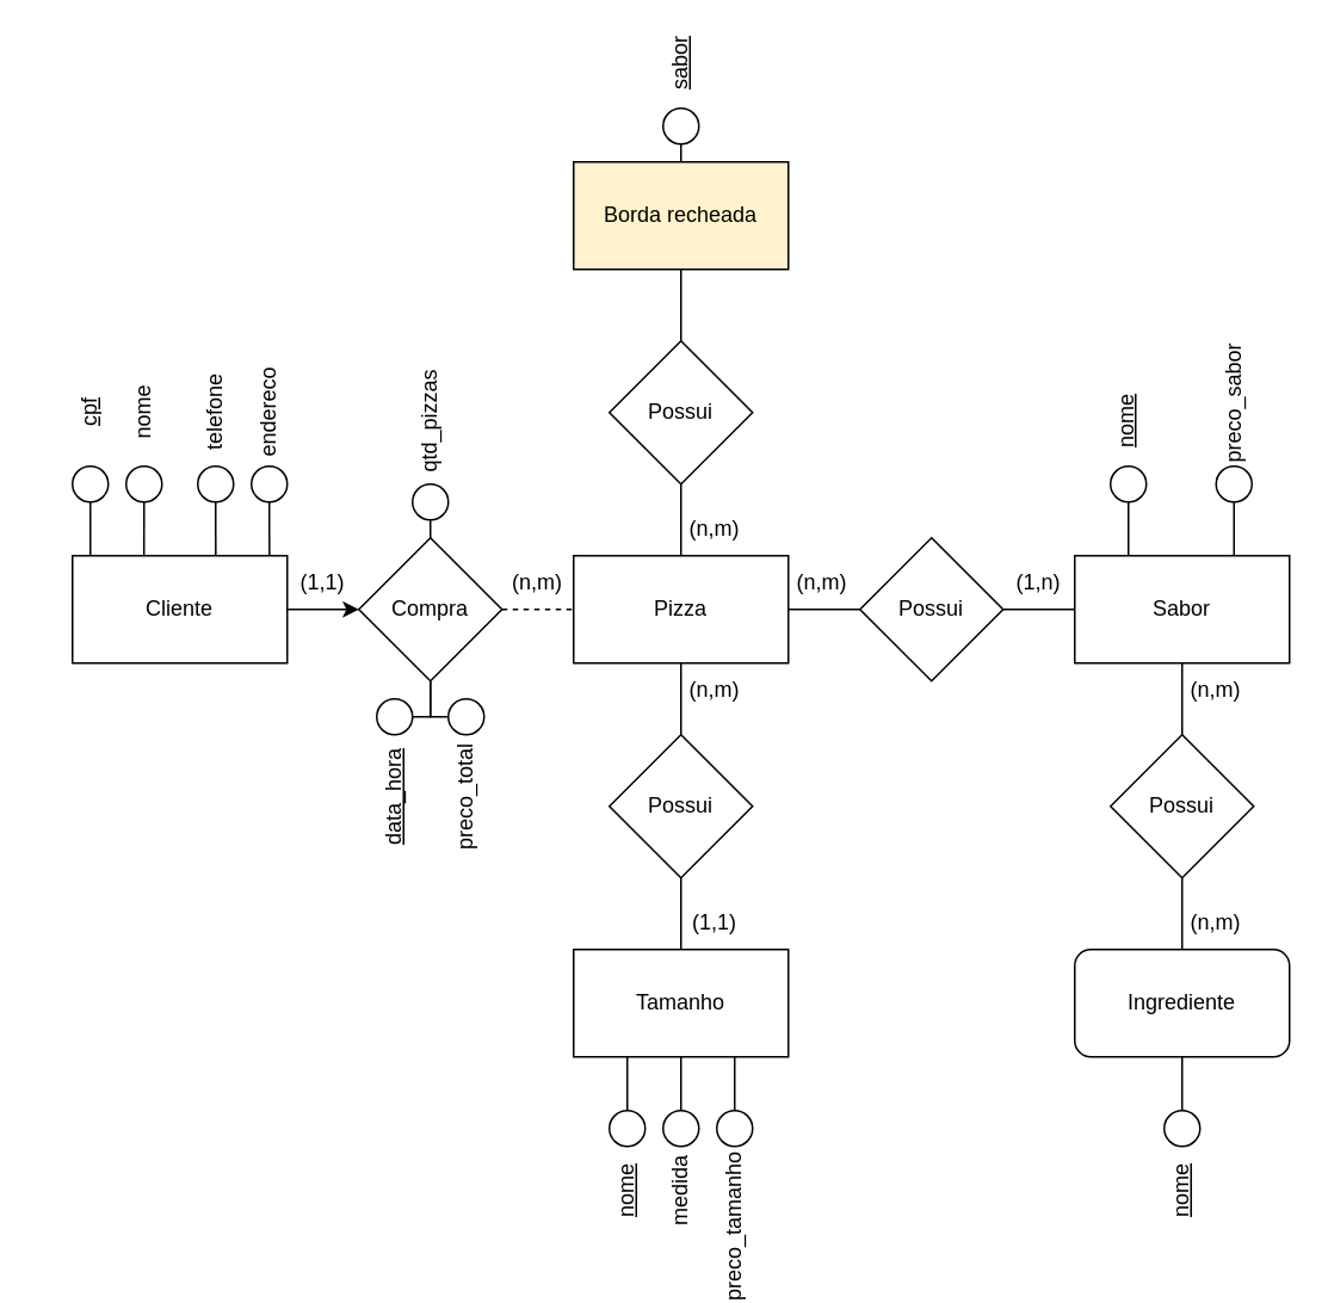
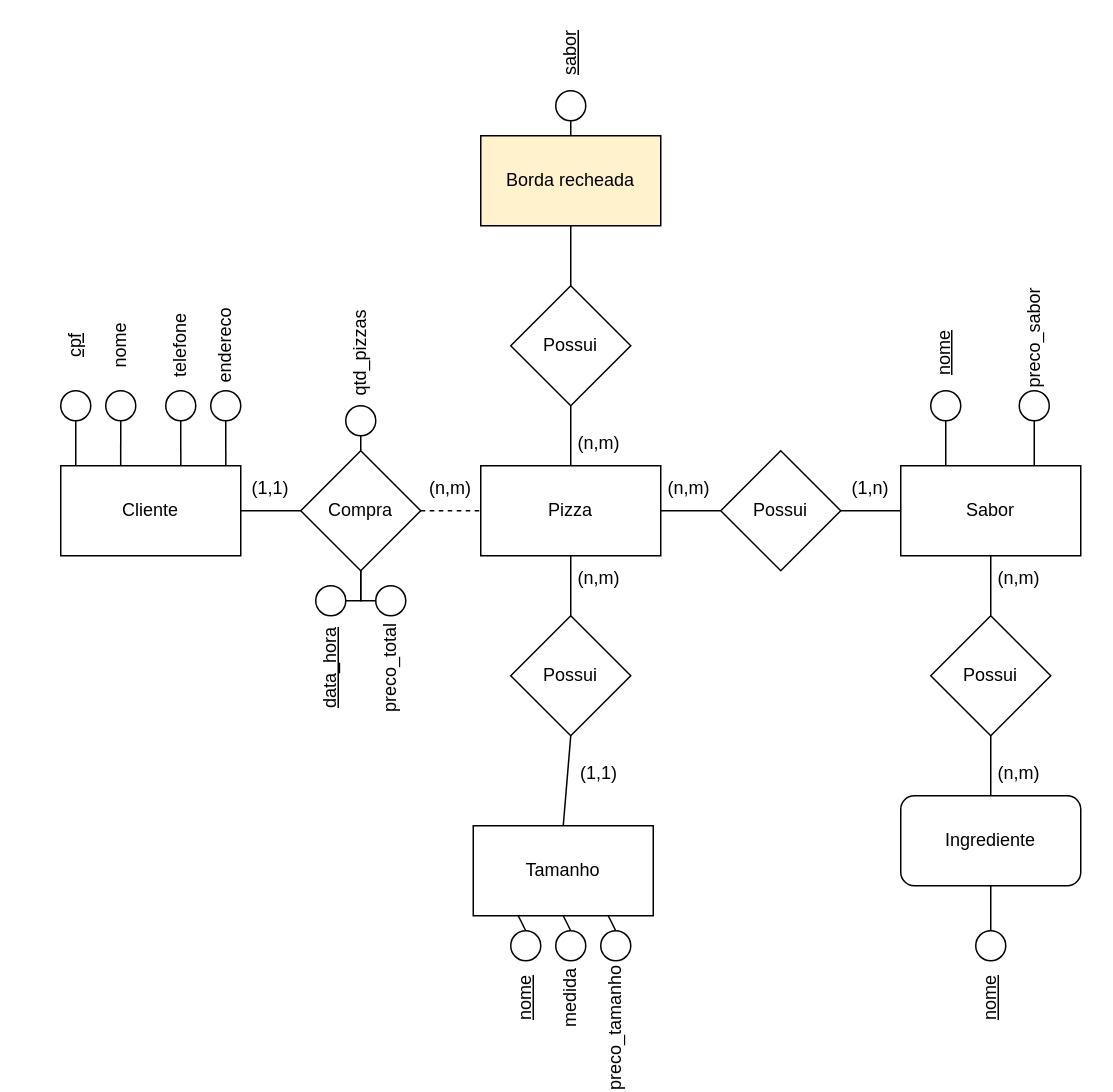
  <mxCell id="0" />
  <mxCell id="1" parent="0" />
  <mxCell id="2" value="Pizza" style="rounded=0;whiteSpace=wrap;html=1;" parent="1" vertex="1"><mxGeometry x="320" y="310" width="120" height="60" as="geometry" /></mxCell>
  <mxCell id="3" value="Possui" style="rhombus;whiteSpace=wrap;html=1;" parent="1" vertex="1"><mxGeometry x="480" y="300" width="80" height="80" as="geometry" /></mxCell>
  <mxCell id="4" value="Sabor" style="rounded=0;whiteSpace=wrap;html=1;" parent="1" vertex="1"><mxGeometry x="600" y="310" width="120" height="60" as="geometry" /></mxCell>
  <mxCell id="5" value="" style="endArrow=none;html=1;rounded=0;exitX=1;exitY=0.5;exitDx=0;exitDy=0;entryX=0;entryY=0.5;entryDx=0;entryDy=0;" parent="1" source="2" target="3" edge="1"><mxGeometry width="50" height="50" relative="1" as="geometry"><mxPoint x="459" y="350" as="sourcePoint" /><mxPoint x="509" y="300" as="targetPoint" /></mxGeometry></mxCell>
  <mxCell id="6" value="" style="endArrow=none;html=1;rounded=0;exitX=1;exitY=0.5;exitDx=0;exitDy=0;entryX=0;entryY=0.5;entryDx=0;entryDy=0;" parent="1" source="3" target="4" edge="1"><mxGeometry width="50" height="50" relative="1" as="geometry"><mxPoint x="589" y="360" as="sourcePoint" /><mxPoint x="639" y="310" as="targetPoint" /></mxGeometry></mxCell>
  <mxCell id="7" value="(n,m)" style="text;html=1;strokeColor=none;fillColor=none;align=center;verticalAlign=middle;whiteSpace=wrap;rounded=0;" parent="1" vertex="1"><mxGeometry x="429" y="310" width="60" height="30" as="geometry" /></mxCell>
  <mxCell id="8" value="" style="ellipse;whiteSpace=wrap;html=1;aspect=fixed;" parent="1" vertex="1"><mxGeometry x="620" y="260" width="20" height="20" as="geometry" /></mxCell>
  <mxCell id="9" value="" style="endArrow=none;html=1;rounded=0;exitX=0.25;exitY=0;exitDx=0;exitDy=0;entryX=0.5;entryY=1;entryDx=0;entryDy=0;" parent="1" source="4" target="8" edge="1"><mxGeometry width="50" height="50" relative="1" as="geometry"><mxPoint x="629" y="300" as="sourcePoint" /><mxPoint x="679" y="250" as="targetPoint" /></mxGeometry></mxCell>
  <mxCell id="10" value="" style="ellipse;whiteSpace=wrap;html=1;aspect=fixed;" parent="1" vertex="1"><mxGeometry x="679" y="260" width="20" height="20" as="geometry" /></mxCell>
  <mxCell id="11" value="" style="endArrow=none;html=1;rounded=0;entryX=0.5;entryY=1;entryDx=0;entryDy=0;" parent="1" target="10" edge="1"><mxGeometry width="50" height="50" relative="1" as="geometry"><mxPoint x="689" y="310" as="sourcePoint" /><mxPoint x="739" y="300" as="targetPoint" /></mxGeometry></mxCell>
  <mxCell id="12" value="&lt;u&gt;nome&lt;/u&gt;" style="text;html=1;strokeColor=none;fillColor=none;align=center;verticalAlign=middle;whiteSpace=wrap;rounded=0;rotation=-90;" parent="1" vertex="1"><mxGeometry x="599" y="220" width="60" height="30" as="geometry" /></mxCell>
  <mxCell id="13" value="preco_sabor" style="text;html=1;strokeColor=none;fillColor=none;align=center;verticalAlign=middle;whiteSpace=wrap;rounded=0;rotation=-90;" parent="1" vertex="1"><mxGeometry x="659" y="210" width="60" height="30" as="geometry" /></mxCell>
  <mxCell id="14" value="Possui" style="rhombus;whiteSpace=wrap;html=1;" parent="1" vertex="1"><mxGeometry x="620" y="410" width="80" height="80" as="geometry" /></mxCell>
  <mxCell id="15" value="Ingrediente" style="whiteSpace=wrap;html=1;rounded=1;" parent="1" vertex="1"><mxGeometry x="600" y="530" width="120" height="60" as="geometry" /></mxCell>
  <mxCell id="16" value="" style="endArrow=none;html=1;rounded=0;entryX=0.5;entryY=0;entryDx=0;entryDy=0;exitX=0.5;exitY=1;exitDx=0;exitDy=0;" parent="1" source="4" target="14" edge="1"><mxGeometry width="50" height="50" relative="1" as="geometry"><mxPoint x="499" y="480" as="sourcePoint" /><mxPoint x="549" y="430" as="targetPoint" /></mxGeometry></mxCell>
  <mxCell id="17" value="" style="endArrow=none;html=1;rounded=0;exitX=0.5;exitY=1;exitDx=0;exitDy=0;entryX=0.5;entryY=0;entryDx=0;entryDy=0;" parent="1" source="14" target="15" edge="1"><mxGeometry width="50" height="50" relative="1" as="geometry"><mxPoint x="799" y="480" as="sourcePoint" /><mxPoint x="849" y="430" as="targetPoint" /></mxGeometry></mxCell>
  <mxCell id="18" value="(n,m)" style="text;html=1;strokeColor=none;fillColor=none;align=center;verticalAlign=middle;whiteSpace=wrap;rounded=0;" parent="1" vertex="1"><mxGeometry x="649" y="370" width="60" height="30" as="geometry" /></mxCell>
  <mxCell id="19" value="" style="ellipse;whiteSpace=wrap;html=1;aspect=fixed;" parent="1" vertex="1"><mxGeometry x="650" y="620" width="20" height="20" as="geometry" /></mxCell>
  <mxCell id="20" value="" style="endArrow=none;html=1;rounded=0;entryX=0.5;entryY=1;entryDx=0;entryDy=0;exitX=0.5;exitY=0;exitDx=0;exitDy=0;" parent="1" source="19" target="15" edge="1"><mxGeometry width="50" height="50" relative="1" as="geometry"><mxPoint x="599" y="660" as="sourcePoint" /><mxPoint x="649" y="610" as="targetPoint" /></mxGeometry></mxCell>
  <mxCell id="21" value="&lt;u&gt;nome&lt;/u&gt;" style="text;html=1;strokeColor=none;fillColor=none;align=center;verticalAlign=middle;whiteSpace=wrap;rounded=0;rotation=-90;" parent="1" vertex="1"><mxGeometry x="630" y="650" width="60" height="30" as="geometry" /></mxCell>
  <mxCell id="22" value="Possui" style="rhombus;whiteSpace=wrap;html=1;" parent="1" vertex="1"><mxGeometry x="340" y="410" width="80" height="80" as="geometry" /></mxCell>
- <mxCell id="23" value="Tamanho" style="rounded=0;whiteSpace=wrap;html=1;" parent="1" vertex="1"><mxGeometry x="320" y="530" width="120" height="60" as="geometry" /></mxCell>
+ <mxCell id="23" value="Tamanho" style="rounded=0;whiteSpace=wrap;html=1;" parent="1" vertex="1"><mxGeometry x="315" y="550" width="120" height="60" as="geometry" /></mxCell>
  <mxCell id="24" value="" style="endArrow=none;html=1;rounded=0;entryX=0.5;entryY=1;entryDx=0;entryDy=0;exitX=0.5;exitY=0;exitDx=0;exitDy=0;" parent="1" source="22" target="2" edge="1"><mxGeometry width="50" height="50" relative="1" as="geometry"><mxPoint x="339" y="430" as="sourcePoint" /><mxPoint x="389" y="380" as="targetPoint" /></mxGeometry></mxCell>
  <mxCell id="25" value="" style="endArrow=none;html=1;rounded=0;entryX=0.5;entryY=1;entryDx=0;entryDy=0;exitX=0.5;exitY=0;exitDx=0;exitDy=0;" parent="1" source="23" target="22" edge="1"><mxGeometry width="50" height="50" relative="1" as="geometry"><mxPoint x="309" y="490" as="sourcePoint" /><mxPoint x="359" y="440" as="targetPoint" /></mxGeometry></mxCell>
  <mxCell id="26" value="(n,m)" style="text;html=1;strokeColor=none;fillColor=none;align=center;verticalAlign=middle;whiteSpace=wrap;rounded=0;" parent="1" vertex="1"><mxGeometry x="369" y="370" width="60" height="30" as="geometry" /></mxCell>
  <mxCell id="27" value="" style="ellipse;whiteSpace=wrap;html=1;aspect=fixed;" parent="1" vertex="1"><mxGeometry x="340" y="620" width="20" height="20" as="geometry" /></mxCell>
  <mxCell id="28" value="" style="ellipse;whiteSpace=wrap;html=1;aspect=fixed;" parent="1" vertex="1"><mxGeometry x="400" y="620" width="20" height="20" as="geometry" /></mxCell>
  <mxCell id="29" value="" style="ellipse;whiteSpace=wrap;html=1;aspect=fixed;" parent="1" vertex="1"><mxGeometry x="370" y="620" width="20" height="20" as="geometry" /></mxCell>
  <mxCell id="30" value="" style="endArrow=none;html=1;rounded=0;entryX=0.25;entryY=1;entryDx=0;entryDy=0;exitX=0.5;exitY=0;exitDx=0;exitDy=0;" parent="1" source="27" target="23" edge="1"><mxGeometry width="50" height="50" relative="1" as="geometry"><mxPoint x="339" y="620" as="sourcePoint" /><mxPoint x="389" y="570" as="targetPoint" /></mxGeometry></mxCell>
  <mxCell id="31" value="" style="endArrow=none;html=1;rounded=0;exitX=0.75;exitY=1;exitDx=0;exitDy=0;entryX=0.5;entryY=0;entryDx=0;entryDy=0;" parent="1" source="23" target="28" edge="1"><mxGeometry width="50" height="50" relative="1" as="geometry"><mxPoint x="439" y="620" as="sourcePoint" /><mxPoint x="489" y="570" as="targetPoint" /></mxGeometry></mxCell>
  <mxCell id="32" value="" style="endArrow=none;html=1;rounded=0;exitX=0.5;exitY=0;exitDx=0;exitDy=0;entryX=0.5;entryY=1;entryDx=0;entryDy=0;" parent="1" source="29" target="23" edge="1"><mxGeometry width="50" height="50" relative="1" as="geometry"><mxPoint x="439" y="620" as="sourcePoint" /><mxPoint x="489" y="570" as="targetPoint" /></mxGeometry></mxCell>
  <mxCell id="33" value="&lt;u&gt;nome&lt;/u&gt;" style="text;html=1;strokeColor=none;fillColor=none;align=center;verticalAlign=middle;whiteSpace=wrap;rounded=0;rotation=-90;" parent="1" vertex="1"><mxGeometry x="320" y="650" width="60" height="30" as="geometry" /></mxCell>
  <mxCell id="34" value="medida" style="text;html=1;strokeColor=none;fillColor=none;align=center;verticalAlign=middle;whiteSpace=wrap;rounded=0;rotation=-90;" parent="1" vertex="1"><mxGeometry x="350" y="650" width="60" height="30" as="geometry" /></mxCell>
  <mxCell id="35" value="preco_tamanho" style="text;html=1;strokeColor=none;fillColor=none;align=center;verticalAlign=middle;whiteSpace=wrap;rounded=0;rotation=-90;" parent="1" vertex="1"><mxGeometry x="380" y="670" width="60" height="30" as="geometry" /></mxCell>
  <mxCell id="36" value="Possui" style="rhombus;whiteSpace=wrap;html=1;" parent="1" vertex="1"><mxGeometry x="340" y="190" width="80" height="80" as="geometry" /></mxCell>
  <mxCell id="37" value="Borda recheada" style="rounded=0;whiteSpace=wrap;html=1;fillColor=#fff2cc;" parent="1" vertex="1"><mxGeometry x="320" y="90" width="120" height="60" as="geometry" /></mxCell>
  <mxCell id="38" value="" style="endArrow=none;html=1;rounded=0;exitX=0.5;exitY=0;exitDx=0;exitDy=0;entryX=0.5;entryY=1;entryDx=0;entryDy=0;" parent="1" source="2" target="36" edge="1"><mxGeometry width="50" height="50" relative="1" as="geometry"><mxPoint x="369" y="310" as="sourcePoint" /><mxPoint x="419" y="260" as="targetPoint" /></mxGeometry></mxCell>
  <mxCell id="39" value="" style="endArrow=none;html=1;rounded=0;entryX=0.5;entryY=1;entryDx=0;entryDy=0;exitX=0.5;exitY=0;exitDx=0;exitDy=0;" parent="1" source="36" target="37" edge="1"><mxGeometry width="50" height="50" relative="1" as="geometry"><mxPoint x="289" y="220" as="sourcePoint" /><mxPoint x="339" y="170" as="targetPoint" /></mxGeometry></mxCell>
  <mxCell id="40" value="(n,m)" style="text;html=1;strokeColor=none;fillColor=none;align=center;verticalAlign=middle;whiteSpace=wrap;rounded=0;" parent="1" vertex="1"><mxGeometry x="369" y="280" width="60" height="30" as="geometry" /></mxCell>
  <mxCell id="41" value="Compra" style="rhombus;whiteSpace=wrap;html=1;" parent="1" vertex="1"><mxGeometry x="200" y="300" width="80" height="80" as="geometry" /></mxCell>
  <mxCell id="42" value="Cliente" style="rounded=0;whiteSpace=wrap;html=1;" parent="1" vertex="1"><mxGeometry x="40" y="310" width="120" height="60" as="geometry" /></mxCell>
- <mxCell id="43" value="" style="endArrow=classic;html=1;rounded=0;exitX=1;exitY=0.5;exitDx=0;exitDy=0;entryX=0;entryY=0.5;entryDx=0;entryDy=0;" parent="1" source="42" target="41" edge="1"><mxGeometry width="50" height="50" relative="1" as="geometry"><mxPoint x="160" y="370" as="sourcePoint" /><mxPoint x="210" y="320" as="targetPoint" /></mxGeometry></mxCell>
+ <mxCell id="43" value="" style="endArrow=none;html=1;rounded=0;exitX=1;exitY=0.5;exitDx=0;exitDy=0;entryX=0;entryY=0.5;entryDx=0;entryDy=0;" parent="1" source="42" target="41" edge="1"><mxGeometry width="50" height="50" relative="1" as="geometry"><mxPoint x="160" y="370" as="sourcePoint" /><mxPoint x="210" y="320" as="targetPoint" /></mxGeometry></mxCell>
  <mxCell id="44" value="" style="endArrow=none;html=1;rounded=0;exitX=1;exitY=0.5;exitDx=0;exitDy=0;entryX=0;entryY=0.5;entryDx=0;entryDy=0;dashed=1;" parent="1" source="41" target="2" edge="1"><mxGeometry width="50" height="50" relative="1" as="geometry"><mxPoint x="250" y="350" as="sourcePoint" /><mxPoint x="300" y="300" as="targetPoint" /></mxGeometry></mxCell>
  <mxCell id="45" value="(1,1)" style="text;html=1;strokeColor=none;fillColor=none;align=center;verticalAlign=middle;whiteSpace=wrap;rounded=0;" parent="1" vertex="1"><mxGeometry x="150" y="310" width="60" height="30" as="geometry" /></mxCell>
  <mxCell id="46" value="" style="ellipse;whiteSpace=wrap;html=1;aspect=fixed;" parent="1" vertex="1"><mxGeometry x="210" y="390" width="20" height="20" as="geometry" /></mxCell>
  <mxCell id="47" value="" style="ellipse;whiteSpace=wrap;html=1;aspect=fixed;" parent="1" vertex="1"><mxGeometry x="250" y="390" width="20" height="20" as="geometry" /></mxCell>
  <mxCell id="48" value="&lt;u&gt;data_hora&lt;/u&gt;" style="text;html=1;strokeColor=none;fillColor=none;align=center;verticalAlign=middle;whiteSpace=wrap;rounded=0;rotation=-90;" parent="1" vertex="1"><mxGeometry x="190" y="430" width="60" height="30" as="geometry" /></mxCell>
  <mxCell id="49" value="preco_total" style="text;html=1;strokeColor=none;fillColor=none;align=center;verticalAlign=middle;whiteSpace=wrap;rounded=0;rotation=-90;" parent="1" vertex="1"><mxGeometry x="230" y="430" width="60" height="30" as="geometry" /></mxCell>
  <mxCell id="50" value="" style="endArrow=none;html=1;rounded=0;entryX=0.5;entryY=1;entryDx=0;entryDy=0;exitX=1;exitY=0.5;exitDx=0;exitDy=0;" parent="1" source="46" target="41" edge="1"><mxGeometry width="50" height="50" relative="1" as="geometry"><mxPoint x="100" y="490" as="sourcePoint" /><mxPoint x="150" y="440" as="targetPoint" /><Array as="points"><mxPoint x="240" y="400" /></Array></mxGeometry></mxCell>
  <mxCell id="51" value="" style="endArrow=none;html=1;rounded=0;entryX=0;entryY=0.5;entryDx=0;entryDy=0;exitX=0.5;exitY=1;exitDx=0;exitDy=0;" parent="1" source="41" target="47" edge="1"><mxGeometry width="50" height="50" relative="1" as="geometry"><mxPoint x="150" y="450" as="sourcePoint" /><mxPoint x="200" y="400" as="targetPoint" /><Array as="points"><mxPoint x="240" y="400" /></Array></mxGeometry></mxCell>
  <mxCell id="52" value="" style="ellipse;whiteSpace=wrap;html=1;aspect=fixed;" parent="1" vertex="1"><mxGeometry x="230" y="270" width="20" height="20" as="geometry" /></mxCell>
  <mxCell id="53" value="" style="endArrow=none;html=1;rounded=0;entryX=0.5;entryY=0;entryDx=0;entryDy=0;exitX=0.5;exitY=1;exitDx=0;exitDy=0;" parent="1" source="52" target="41" edge="1"><mxGeometry width="50" height="50" relative="1" as="geometry"><mxPoint x="180" y="290" as="sourcePoint" /><mxPoint x="230" y="240" as="targetPoint" /></mxGeometry></mxCell>
  <mxCell id="54" value="qtd_pizzas" style="text;html=1;strokeColor=none;fillColor=none;align=center;verticalAlign=middle;whiteSpace=wrap;rounded=0;rotation=-90;" parent="1" vertex="1"><mxGeometry x="210" y="220" width="60" height="30" as="geometry" /></mxCell>
  <mxCell id="55" value="" style="ellipse;whiteSpace=wrap;html=1;aspect=fixed;" parent="1" vertex="1"><mxGeometry x="40" y="260" width="20" height="20" as="geometry" /></mxCell>
  <mxCell id="56" value="" style="ellipse;whiteSpace=wrap;html=1;aspect=fixed;" parent="1" vertex="1"><mxGeometry x="70" y="260" width="20" height="20" as="geometry" /></mxCell>
  <mxCell id="57" value="" style="ellipse;whiteSpace=wrap;html=1;aspect=fixed;" parent="1" vertex="1"><mxGeometry x="140" y="260" width="20" height="20" as="geometry" /></mxCell>
  <mxCell id="58" value="" style="ellipse;whiteSpace=wrap;html=1;aspect=fixed;" parent="1" vertex="1"><mxGeometry x="110" y="260" width="20" height="20" as="geometry" /></mxCell>
  <mxCell id="59" value="" style="endArrow=none;html=1;rounded=0;entryX=0.333;entryY=0;entryDx=0;entryDy=0;entryPerimeter=0;exitX=0.5;exitY=1;exitDx=0;exitDy=0;" parent="1" source="56" target="42" edge="1"><mxGeometry width="50" height="50" relative="1" as="geometry"><mxPoint y="380" as="sourcePoint" x="0" /><mxPoint x="50" y="330" as="targetPoint" /></mxGeometry></mxCell>
  <mxCell id="60" value="" style="endArrow=none;html=1;rounded=0;entryX=0.5;entryY=1;entryDx=0;entryDy=0;" parent="1" target="55" edge="1"><mxGeometry width="50" height="50" relative="1" as="geometry"><mxPoint x="50" y="310" as="sourcePoint" /><mxPoint x="50" y="300" as="targetPoint" /></mxGeometry></mxCell>
  <mxCell id="61" value="" style="endArrow=none;html=1;rounded=0;entryX=0.5;entryY=1;entryDx=0;entryDy=0;exitX=0.917;exitY=0;exitDx=0;exitDy=0;exitPerimeter=0;" parent="1" source="42" target="57" edge="1"><mxGeometry width="50" height="50" relative="1" as="geometry"><mxPoint x="110" y="350" as="sourcePoint" /><mxPoint x="160" y="300" as="targetPoint" /></mxGeometry></mxCell>
  <mxCell id="62" value="" style="endArrow=none;html=1;rounded=0;exitX=0.5;exitY=1;exitDx=0;exitDy=0;entryX=0.667;entryY=0;entryDx=0;entryDy=0;entryPerimeter=0;" parent="1" source="58" target="42" edge="1"><mxGeometry width="50" height="50" relative="1" as="geometry"><mxPoint x="90" y="270" as="sourcePoint" /><mxPoint x="140" y="220" as="targetPoint" /></mxGeometry></mxCell>
  <mxCell id="63" value="&lt;u&gt;cpf&lt;/u&gt;" style="text;html=1;strokeColor=none;fillColor=none;align=center;verticalAlign=middle;whiteSpace=wrap;rounded=0;rotation=-90;" parent="1" vertex="1"><mxGeometry x="20" y="215" width="60" height="30" as="geometry" /></mxCell>
  <mxCell id="64" value="nome" style="text;html=1;strokeColor=none;fillColor=none;align=center;verticalAlign=middle;whiteSpace=wrap;rounded=0;rotation=-90;" parent="1" vertex="1"><mxGeometry x="50" y="215" width="60" height="30" as="geometry" /></mxCell>
  <mxCell id="65" value="telefone" style="text;html=1;strokeColor=none;fillColor=none;align=center;verticalAlign=middle;whiteSpace=wrap;rounded=0;rotation=-90;" parent="1" vertex="1"><mxGeometry x="90" y="215" width="60" height="30" as="geometry" /></mxCell>
  <mxCell id="66" value="endereco" style="text;html=1;strokeColor=none;fillColor=none;align=center;verticalAlign=middle;whiteSpace=wrap;rounded=0;rotation=-90;" parent="1" vertex="1"><mxGeometry x="120" y="215" width="60" height="30" as="geometry" /></mxCell>
  <mxCell id="67" value="" style="ellipse;whiteSpace=wrap;html=1;aspect=fixed;" vertex="1" parent="1"><mxGeometry x="370" y="60" width="20" height="20" as="geometry" /></mxCell>
  <mxCell id="68" value="&lt;u&gt;sabor&lt;/u&gt;" style="text;html=1;strokeColor=none;fillColor=none;align=center;verticalAlign=middle;whiteSpace=wrap;rounded=0;rotation=-90;" vertex="1" parent="1"><mxGeometry x="350" y="20" width="60" height="30" as="geometry" /></mxCell>
  <mxCell id="69" value="" style="endArrow=none;html=1;rounded=0;exitX=0.5;exitY=0;exitDx=0;exitDy=0;" edge="1" parent="1" source="37" target="67"><mxGeometry width="50" height="50" relative="1" as="geometry"><mxPoint x="220" y="90" as="sourcePoint" /><mxPoint x="270" y="40" as="targetPoint" /></mxGeometry></mxCell>
  <mxCell id="70" value="(n,m)" style="text;html=1;strokeColor=none;fillColor=none;align=center;verticalAlign=middle;whiteSpace=wrap;rounded=0;" vertex="1" parent="1"><mxGeometry x="270" y="310" width="60" height="30" as="geometry" /></mxCell>
  <mxCell id="71" value="(1,1)" style="text;html=1;strokeColor=none;fillColor=none;align=center;verticalAlign=middle;whiteSpace=wrap;rounded=0;" vertex="1" parent="1"><mxGeometry x="369" y="500" width="60" height="30" as="geometry" /></mxCell>
  <mxCell id="72" value="(1,n)" style="text;html=1;strokeColor=none;fillColor=none;align=center;verticalAlign=middle;whiteSpace=wrap;rounded=0;" vertex="1" parent="1"><mxGeometry x="550" y="310" width="60" height="30" as="geometry" /></mxCell>
  <mxCell id="73" value="(n,m)" style="text;html=1;strokeColor=none;fillColor=none;align=center;verticalAlign=middle;whiteSpace=wrap;rounded=0;" vertex="1" parent="1"><mxGeometry x="649" y="500" width="60" height="30" as="geometry" /></mxCell>
